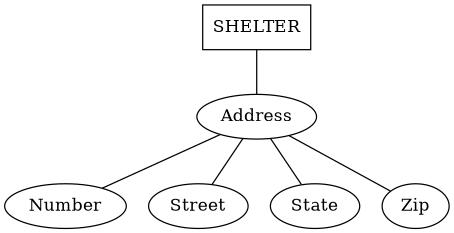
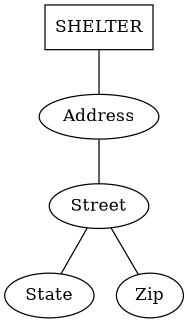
  graph {
    node [shape=ellipse]
    SHELTER [shape=box]
    Address
-   Number
    Street
    State
    Zip
    SHELTER -- Address
-   Address -- Number
    Address -- Street
-   Address -- State
-   Address -- Zip
+   Street -- State
+   Street -- Zip
  }
